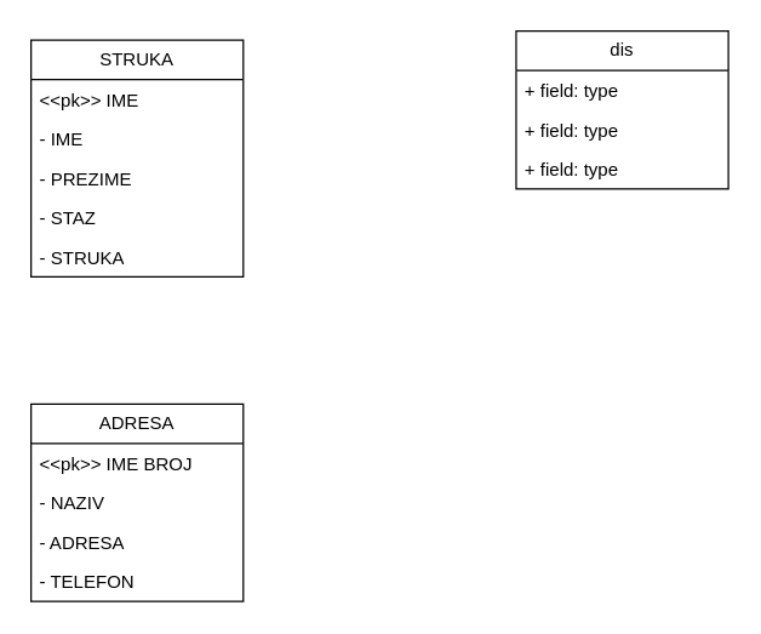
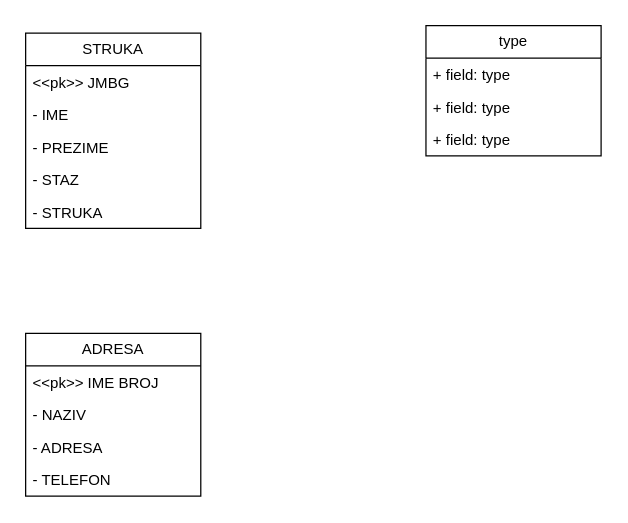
  <mxCell id="0" />
  <mxCell id="1" parent="0" />
  <mxCell id="2" value="STRUKA" style="swimlane;fontStyle=0;childLayout=stackLayout;horizontal=1;startSize=26;fillColor=none;horizontalStack=0;resizeParent=1;resizeParentMax=0;resizeLast=0;collapsible=1;marginBottom=0;whiteSpace=wrap;html=1;" vertex="1" parent="1"><mxGeometry x="20" y="26" width="140" height="156" as="geometry" /></mxCell>
- <mxCell id="3" value="&amp;lt;&amp;lt;pk&amp;gt;&amp;gt; IME&lt;span style=&quot;white-space: pre;&quot;&gt;&#09;&lt;/span&gt;" style="text;strokeColor=none;fillColor=none;align=left;verticalAlign=top;spacingLeft=4;spacingRight=4;overflow=hidden;rotatable=0;points=[[0,0.5],[1,0.5]];portConstraint=eastwest;whiteSpace=wrap;html=1;" vertex="1" parent="2"><mxGeometry y="26" width="140" height="26" as="geometry" /></mxCell>
+ <mxCell id="3" value="&amp;lt;&amp;lt;pk&amp;gt;&amp;gt; JMBG&lt;span style=&quot;white-space: pre;&quot;&gt;&#09;&lt;/span&gt;" style="text;strokeColor=none;fillColor=none;align=left;verticalAlign=top;spacingLeft=4;spacingRight=4;overflow=hidden;rotatable=0;points=[[0,0.5],[1,0.5]];portConstraint=eastwest;whiteSpace=wrap;html=1;" vertex="1" parent="2"><mxGeometry y="26" width="140" height="26" as="geometry" /></mxCell>
  <mxCell id="4" value="- IME" style="text;strokeColor=none;fillColor=none;align=left;verticalAlign=top;spacingLeft=4;spacingRight=4;overflow=hidden;rotatable=0;points=[[0,0.5],[1,0.5]];portConstraint=eastwest;whiteSpace=wrap;html=1;" vertex="1" parent="2"><mxGeometry y="52" width="140" height="26" as="geometry" /></mxCell>
  <mxCell id="5" value="- PREZIME" style="text;strokeColor=none;fillColor=none;align=left;verticalAlign=top;spacingLeft=4;spacingRight=4;overflow=hidden;rotatable=0;points=[[0,0.5],[1,0.5]];portConstraint=eastwest;whiteSpace=wrap;html=1;" vertex="1" parent="2"><mxGeometry y="78" width="140" height="26" as="geometry" /></mxCell>
  <mxCell id="6" value="- STAZ" style="text;strokeColor=none;fillColor=none;align=left;verticalAlign=top;spacingLeft=4;spacingRight=4;overflow=hidden;rotatable=0;points=[[0,0.5],[1,0.5]];portConstraint=eastwest;whiteSpace=wrap;html=1;" vertex="1" parent="2"><mxGeometry y="104" width="140" height="26" as="geometry" /></mxCell>
  <mxCell id="7" value="- STRUKA" style="text;strokeColor=none;fillColor=none;align=left;verticalAlign=top;spacingLeft=4;spacingRight=4;overflow=hidden;rotatable=0;points=[[0,0.5],[1,0.5]];portConstraint=eastwest;whiteSpace=wrap;html=1;" vertex="1" parent="2"><mxGeometry y="130" width="140" height="26" as="geometry" /></mxCell>
  <mxCell id="8" value="ADRESA" style="swimlane;fontStyle=0;childLayout=stackLayout;horizontal=1;startSize=26;fillColor=none;horizontalStack=0;resizeParent=1;resizeParentMax=0;resizeLast=0;collapsible=1;marginBottom=0;whiteSpace=wrap;html=1;" vertex="1" parent="1"><mxGeometry x="20" y="266" width="140" height="130" as="geometry"><mxRectangle x="120" y="330" width="90" height="30" as="alternateBounds" /></mxGeometry></mxCell>
  <mxCell id="9" value="&amp;lt;&amp;lt;pk&amp;gt;&amp;gt; IME BROJ" style="text;strokeColor=none;fillColor=none;align=left;verticalAlign=top;spacingLeft=4;spacingRight=4;overflow=hidden;rotatable=0;points=[[0,0.5],[1,0.5]];portConstraint=eastwest;whiteSpace=wrap;html=1;" vertex="1" parent="8"><mxGeometry y="26" width="140" height="26" as="geometry" /></mxCell>
  <mxCell id="10" value="- NAZIV" style="text;strokeColor=none;fillColor=none;align=left;verticalAlign=top;spacingLeft=4;spacingRight=4;overflow=hidden;rotatable=0;points=[[0,0.5],[1,0.5]];portConstraint=eastwest;whiteSpace=wrap;html=1;" vertex="1" parent="8"><mxGeometry y="52" width="140" height="26" as="geometry" /></mxCell>
  <mxCell id="11" value="- ADRESA" style="text;strokeColor=none;fillColor=none;align=left;verticalAlign=top;spacingLeft=4;spacingRight=4;overflow=hidden;rotatable=0;points=[[0,0.5],[1,0.5]];portConstraint=eastwest;whiteSpace=wrap;html=1;" vertex="1" parent="8"><mxGeometry y="78" width="140" height="26" as="geometry" /></mxCell>
  <mxCell id="12" value="- TELEFON" style="text;strokeColor=none;fillColor=none;align=left;verticalAlign=top;spacingLeft=4;spacingRight=4;overflow=hidden;rotatable=0;points=[[0,0.5],[1,0.5]];portConstraint=eastwest;whiteSpace=wrap;html=1;" vertex="1" parent="8"><mxGeometry y="104" width="140" height="26" as="geometry" /></mxCell>
- <mxCell id="13" value="dis" style="swimlane;fontStyle=0;childLayout=stackLayout;horizontal=1;startSize=26;fillColor=none;horizontalStack=0;resizeParent=1;resizeParentMax=0;resizeLast=0;collapsible=1;marginBottom=0;whiteSpace=wrap;html=1;" vertex="1" parent="1"><mxGeometry x="340" y="20" width="140" height="104" as="geometry" /></mxCell>
+ <mxCell id="13" value="type" style="swimlane;fontStyle=0;childLayout=stackLayout;horizontal=1;startSize=26;fillColor=none;horizontalStack=0;resizeParent=1;resizeParentMax=0;resizeLast=0;collapsible=1;marginBottom=0;whiteSpace=wrap;html=1;" vertex="1" parent="1"><mxGeometry x="340" y="20" width="140" height="104" as="geometry" /></mxCell>
  <mxCell id="14" value="+ field: type" style="text;strokeColor=none;fillColor=none;align=left;verticalAlign=top;spacingLeft=4;spacingRight=4;overflow=hidden;rotatable=0;points=[[0,0.5],[1,0.5]];portConstraint=eastwest;whiteSpace=wrap;html=1;" vertex="1" parent="13"><mxGeometry y="26" width="140" height="26" as="geometry" /></mxCell>
  <mxCell id="15" value="+ field: type" style="text;strokeColor=none;fillColor=none;align=left;verticalAlign=top;spacingLeft=4;spacingRight=4;overflow=hidden;rotatable=0;points=[[0,0.5],[1,0.5]];portConstraint=eastwest;whiteSpace=wrap;html=1;" vertex="1" parent="13"><mxGeometry y="52" width="140" height="26" as="geometry" /></mxCell>
  <mxCell id="16" value="+ field: type" style="text;strokeColor=none;fillColor=none;align=left;verticalAlign=top;spacingLeft=4;spacingRight=4;overflow=hidden;rotatable=0;points=[[0,0.5],[1,0.5]];portConstraint=eastwest;whiteSpace=wrap;html=1;" vertex="1" parent="13"><mxGeometry y="78" width="140" height="26" as="geometry" /></mxCell>
